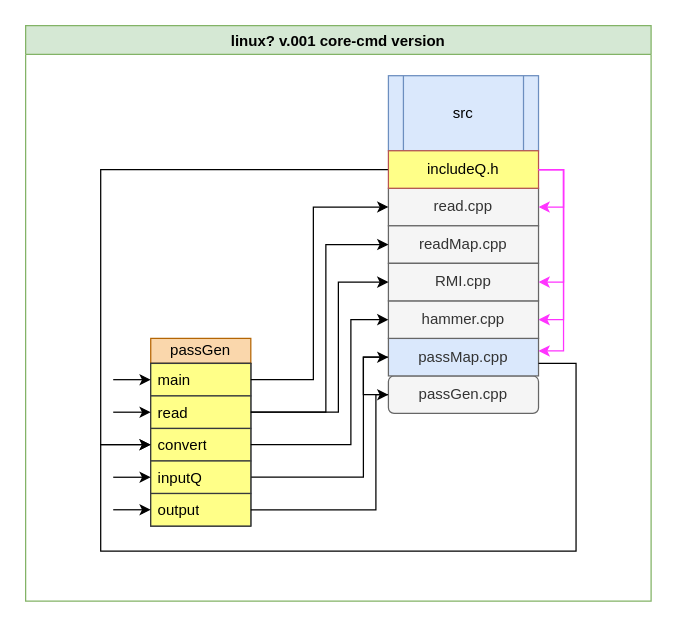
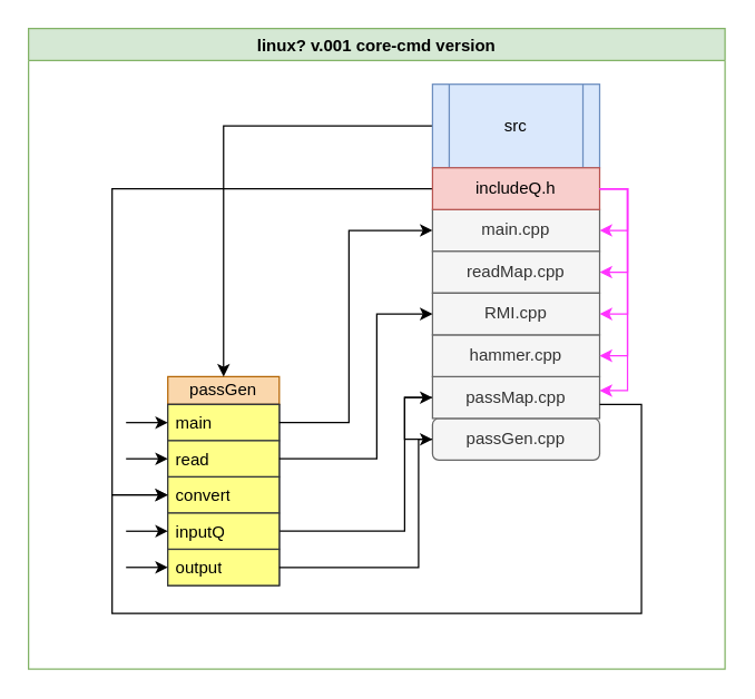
  <mxCell id="0" />
  <mxCell id="1" parent="0" />
  <mxCell id="2" value="linux? v.001 core-cmd version" style="swimlane;fillColor=#d5e8d4;strokeColor=#82b366;" parent="1" vertex="1"><mxGeometry x="20" y="20" width="500" height="460" as="geometry" /></mxCell>
  <mxCell id="3" value="passGen" style="rounded=0;whiteSpace=wrap;html=1;fillColor=#fad7ac;strokeColor=#b46504;" parent="2" vertex="1"><mxGeometry x="100" y="250" width="80" height="20" as="geometry" /></mxCell>
  <mxCell id="4" value="&lt;pre&gt;&lt;br&gt;&lt;/pre&gt;" style="rounded=0;whiteSpace=wrap;html=1;" parent="2" vertex="1"><mxGeometry x="100" y="270" width="80" height="130" as="geometry" /></mxCell>
  <mxCell id="5" value="main" style="text;html=1;strokeColor=#36393d;fillColor=#ffff88;align=left;verticalAlign=top;spacingLeft=4;spacingRight=4;whiteSpace=wrap;overflow=hidden;rotatable=0;points=[[0,0.5],[1,0.5]];portConstraint=eastwest;" parent="2" vertex="1"><mxGeometry x="100" y="270" width="80" height="26" as="geometry" /></mxCell>
  <mxCell id="6" value="read" style="text;html=1;strokeColor=#36393d;fillColor=#ffff88;align=left;verticalAlign=top;spacingLeft=4;spacingRight=4;whiteSpace=wrap;overflow=hidden;rotatable=0;points=[[0,0.5],[1,0.5]];portConstraint=eastwest;" parent="2" vertex="1"><mxGeometry x="100" y="296" width="80" height="26" as="geometry" /></mxCell>
  <mxCell id="7" value="convert" style="text;html=1;strokeColor=#36393d;fillColor=#ffff88;align=left;verticalAlign=top;spacingLeft=4;spacingRight=4;whiteSpace=wrap;overflow=hidden;rotatable=0;points=[[0,0.5],[1,0.5]];portConstraint=eastwest;" parent="2" vertex="1"><mxGeometry x="100" y="322" width="80" height="26" as="geometry" /></mxCell>
  <mxCell id="8" style="edgeStyle=orthogonalEdgeStyle;rounded=0;orthogonalLoop=1;jettySize=auto;html=1;entryX=0;entryY=0.5;entryDx=0;entryDy=0;endArrow=none;" edge="1" parent="2" source="9" target="22"><mxGeometry relative="1" as="geometry"><Array as="points"><mxPoint x="270" y="361" /><mxPoint x="270" y="265" /></Array></mxGeometry></mxCell>
  <mxCell id="9" value="inputQ" style="text;html=1;strokeColor=#36393d;fillColor=#ffff88;align=left;verticalAlign=top;spacingLeft=4;spacingRight=4;whiteSpace=wrap;overflow=hidden;rotatable=0;points=[[0,0.5],[1,0.5]];portConstraint=eastwest;" parent="2" vertex="1"><mxGeometry x="100" y="348" width="80" height="26" as="geometry" /></mxCell>
  <mxCell id="10" value="output" style="text;html=1;strokeColor=#36393d;fillColor=#ffff88;align=left;verticalAlign=top;spacingLeft=4;spacingRight=4;whiteSpace=wrap;overflow=hidden;rotatable=0;points=[[0,0.5],[1,0.5]];portConstraint=eastwest;" parent="2" vertex="1"><mxGeometry x="100" y="374" width="80" height="26" as="geometry" /></mxCell>
- <mxCell id="11" style="edgeStyle=orthogonalEdgeStyle;rounded=0;orthogonalLoop=1;jettySize=auto;html=1;" parent="2" source="12" target="17" edge="1"><mxGeometry relative="1" as="geometry" /></mxCell>
+ <mxCell id="11" style="edgeStyle=orthogonalEdgeStyle;rounded=0;orthogonalLoop=1;jettySize=auto;html=1;entryX=0.5;entryY=0;entryDx=0;entryDy=0;" parent="2" source="12" target="3" edge="1"><mxGeometry relative="1" as="geometry" /></mxCell>
  <mxCell id="12" value="src" style="shape=process;whiteSpace=wrap;html=1;backgroundOutline=1;fillColor=#dae8fc;strokeColor=#6c8ebf;" parent="2" vertex="1"><mxGeometry x="290" y="40" width="120" height="60" as="geometry" /></mxCell>
- <mxCell id="13" value="read.cpp" style="rounded=0;whiteSpace=wrap;html=1;fillColor=#f5f5f5;fontColor=#333333;strokeColor=#666666;" parent="2" vertex="1"><mxGeometry x="290" y="130" width="120" height="30" as="geometry" /></mxCell>
+ <mxCell id="13" value="main.cpp" style="rounded=0;whiteSpace=wrap;html=1;fillColor=#f5f5f5;fontColor=#333333;strokeColor=#666666;" parent="2" vertex="1"><mxGeometry x="290" y="130" width="120" height="30" as="geometry" /></mxCell>
  <mxCell id="14" style="edgeStyle=orthogonalEdgeStyle;rounded=0;orthogonalLoop=1;jettySize=auto;html=1;entryX=0;entryY=0.5;entryDx=0;entryDy=0;" parent="2" source="5" target="13" edge="1"><mxGeometry relative="1" as="geometry"><mxPoint x="420" y="310" as="targetPoint" /><Array as="points"><mxPoint x="230" y="283" /><mxPoint x="230" y="145" /></Array></mxGeometry></mxCell>
  <mxCell id="15" style="edgeStyle=orthogonalEdgeStyle;rounded=0;orthogonalLoop=1;jettySize=auto;html=1;exitX=0;exitY=0.5;exitDx=0;exitDy=0;entryX=0;entryY=0.5;entryDx=0;entryDy=0;" parent="2" source="17" target="7" edge="1"><mxGeometry relative="1" as="geometry"><mxPoint x="30" y="340" as="targetPoint" /><Array as="points"><mxPoint x="60" y="115" /><mxPoint x="60" y="335" /></Array></mxGeometry></mxCell>
- <mxCell id="17" value="includeQ.h" style="whiteSpace=wrap;html=1;fillColor=#ffff88;strokeColor=#b85450;" parent="2" vertex="1"><mxGeometry x="290" y="100" width="120" height="30" as="geometry" /></mxCell>
+ <mxCell id="16" style="edgeStyle=orthogonalEdgeStyle;rounded=0;orthogonalLoop=1;jettySize=auto;html=1;entryX=1;entryY=0.5;entryDx=0;entryDy=0;strokeColor=#FF33FF;" edge="1" parent="2" source="17" target="19"><mxGeometry relative="1" as="geometry"><Array as="points"><mxPoint x="430" y="115" /><mxPoint x="430" y="175" /></Array></mxGeometry></mxCell>
+ <mxCell id="17" value="includeQ.h" style="whiteSpace=wrap;html=1;fillColor=#f8cecc;strokeColor=#b85450;" parent="2" vertex="1"><mxGeometry x="290" y="100" width="120" height="30" as="geometry" /></mxCell>
  <mxCell id="18" style="edgeStyle=orthogonalEdgeStyle;rounded=0;orthogonalLoop=1;jettySize=auto;html=1;entryX=1;entryY=0.5;entryDx=0;entryDy=0;exitX=1;exitY=0.5;exitDx=0;exitDy=0;fillColor=#ffff88;strokeColor=#FF33FF;" parent="2" source="17" target="13" edge="1"><mxGeometry relative="1" as="geometry"><mxPoint x="500" y="115" as="targetPoint" /><mxPoint x="490" y="110" as="sourcePoint" /><Array as="points"><mxPoint x="430" y="115" /><mxPoint x="430" y="145" /></Array></mxGeometry></mxCell>
  <mxCell id="19" value="readMap.cpp" style="rounded=0;whiteSpace=wrap;html=1;fillColor=#f5f5f5;fontColor=#333333;strokeColor=#666666;" vertex="1" parent="2"><mxGeometry x="290" y="160" width="120" height="30" as="geometry" /></mxCell>
  <mxCell id="20" style="edgeStyle=orthogonalEdgeStyle;rounded=0;orthogonalLoop=1;jettySize=auto;html=1;entryX=0;entryY=0.5;entryDx=0;entryDy=0;" edge="1" parent="2" source="21" target="22"><mxGeometry relative="1" as="geometry"><Array as="points"><mxPoint x="270" y="295" /><mxPoint x="270" y="265" /></Array></mxGeometry></mxCell>
  <mxCell id="21" value="passGen.cpp" style="whiteSpace=wrap;html=1;fillColor=#f5f5f5;fontColor=#333333;strokeColor=#666666;rounded=1;" vertex="1" parent="2"><mxGeometry x="290" y="280" width="120" height="30" as="geometry" /></mxCell>
- <mxCell id="22" value="passMap.cpp" style="rounded=0;whiteSpace=wrap;html=1;fillColor=#dae8fc;fontColor=#333333;strokeColor=#666666;" vertex="1" parent="2"><mxGeometry x="290" y="250" width="120" height="30" as="geometry" /></mxCell>
+ <mxCell id="22" value="passMap.cpp" style="rounded=0;whiteSpace=wrap;html=1;fillColor=#f5f5f5;fontColor=#333333;strokeColor=#666666;" vertex="1" parent="2"><mxGeometry x="290" y="250" width="120" height="30" as="geometry" /></mxCell>
  <mxCell id="23" value="hammer.cpp" style="rounded=0;whiteSpace=wrap;html=1;fillColor=#f5f5f5;fontColor=#333333;strokeColor=#666666;" vertex="1" parent="2"><mxGeometry x="290" y="220" width="120" height="30" as="geometry" /></mxCell>
  <mxCell id="24" value="RMI.cpp" style="rounded=0;whiteSpace=wrap;html=1;fillColor=#f5f5f5;fontColor=#333333;strokeColor=#666666;" vertex="1" parent="2"><mxGeometry x="290" y="190" width="120" height="30" as="geometry" /></mxCell>
- <mxCell id="25" style="edgeStyle=orthogonalEdgeStyle;rounded=0;orthogonalLoop=1;jettySize=auto;html=1;entryX=0;entryY=0.5;entryDx=0;entryDy=0;" edge="1" parent="2" source="6" target="19"><mxGeometry relative="1" as="geometry"><mxPoint x="250" y="170" as="targetPoint" /><Array as="points"><mxPoint x="240" y="309" /><mxPoint x="240" y="175" /></Array></mxGeometry></mxCell>
  <mxCell id="26" style="edgeStyle=orthogonalEdgeStyle;rounded=0;orthogonalLoop=1;jettySize=auto;html=1;entryX=0;entryY=0.5;entryDx=0;entryDy=0;" edge="1" parent="2" source="6" target="24"><mxGeometry relative="1" as="geometry"><mxPoint x="250" y="200" as="targetPoint" /><Array as="points"><mxPoint x="250" y="309" /><mxPoint x="250" y="205" /></Array></mxGeometry></mxCell>
- <mxCell id="27" style="edgeStyle=orthogonalEdgeStyle;rounded=0;orthogonalLoop=1;jettySize=auto;html=1;entryX=0;entryY=0.5;entryDx=0;entryDy=0;" edge="1" parent="2" source="7" target="23"><mxGeometry relative="1" as="geometry"><mxPoint x="260" y="230" as="targetPoint" /><Array as="points"><mxPoint x="260" y="335" /><mxPoint x="260" y="235" /></Array></mxGeometry></mxCell>
  <mxCell id="28" style="edgeStyle=orthogonalEdgeStyle;rounded=0;orthogonalLoop=1;jettySize=auto;html=1;entryX=0;entryY=0.5;entryDx=0;entryDy=0;" edge="1" parent="2" target="7"><mxGeometry relative="1" as="geometry"><mxPoint x="60" y="330" as="targetPoint" /><mxPoint x="410" y="270" as="sourcePoint" /><Array as="points"><mxPoint x="440" y="270" /><mxPoint x="440" y="420" /><mxPoint x="60" y="420" /><mxPoint x="60" y="335" /></Array></mxGeometry></mxCell>
  <mxCell id="29" style="edgeStyle=orthogonalEdgeStyle;rounded=0;orthogonalLoop=1;jettySize=auto;html=1;entryX=0;entryY=0.5;entryDx=0;entryDy=0;" edge="1" parent="2" source="10" target="21"><mxGeometry relative="1" as="geometry"><mxPoint x="280" y="290" as="targetPoint" /><Array as="points"><mxPoint x="280" y="387" /><mxPoint x="280" y="295" /></Array></mxGeometry></mxCell>
  <mxCell id="30" style="edgeStyle=orthogonalEdgeStyle;rounded=0;orthogonalLoop=1;jettySize=auto;html=1;strokeColor=#FF33FF;entryX=1;entryY=0.5;entryDx=0;entryDy=0;exitX=1;exitY=0.5;exitDx=0;exitDy=0;" edge="1" parent="2" source="17" target="24"><mxGeometry relative="1" as="geometry"><mxPoint x="430" y="210" as="targetPoint" /><Array as="points"><mxPoint x="430" y="115" /><mxPoint x="430" y="205" /></Array></mxGeometry></mxCell>
  <mxCell id="31" style="edgeStyle=orthogonalEdgeStyle;rounded=0;orthogonalLoop=1;jettySize=auto;html=1;strokeColor=#FF33FF;entryX=1;entryY=0.5;entryDx=0;entryDy=0;" edge="1" parent="2" source="17" target="23"><mxGeometry relative="1" as="geometry"><mxPoint x="430" y="240" as="targetPoint" /><Array as="points"><mxPoint x="430" y="115" /><mxPoint x="430" y="235" /></Array></mxGeometry></mxCell>
  <mxCell id="32" style="edgeStyle=orthogonalEdgeStyle;rounded=0;orthogonalLoop=1;jettySize=auto;html=1;strokeColor=#FF33FF;" edge="1" parent="2" source="17"><mxGeometry relative="1" as="geometry"><mxPoint x="410" y="260" as="targetPoint" /><Array as="points"><mxPoint x="430" y="115" /><mxPoint x="430" y="260" /></Array></mxGeometry></mxCell>
  <mxCell id="33" value="" style="endArrow=classic;html=1;rounded=0;strokeColor=#000000;entryX=0;entryY=0.5;entryDx=0;entryDy=0;" edge="1" parent="1" target="5"><mxGeometry width="50" height="50" relative="1" as="geometry"><mxPoint x="90" y="303" as="sourcePoint" /><mxPoint x="250" y="230" as="targetPoint" /></mxGeometry></mxCell>
  <mxCell id="34" value="" style="endArrow=classic;html=1;rounded=0;strokeColor=#000000;entryX=0;entryY=0.5;entryDx=0;entryDy=0;" edge="1" parent="1" target="6"><mxGeometry width="50" height="50" relative="1" as="geometry"><mxPoint x="90" y="329" as="sourcePoint" /><mxPoint x="140" y="313" as="targetPoint" /></mxGeometry></mxCell>
  <mxCell id="35" value="" style="endArrow=classic;html=1;rounded=0;strokeColor=#000000;entryX=0;entryY=0.5;entryDx=0;entryDy=0;" edge="1" parent="1" target="9"><mxGeometry width="50" height="50" relative="1" as="geometry"><mxPoint x="90" y="381" as="sourcePoint" /><mxPoint x="150" y="323" as="targetPoint" /></mxGeometry></mxCell>
  <mxCell id="36" value="" style="endArrow=classic;html=1;rounded=0;strokeColor=#000000;entryX=0;entryY=0.5;entryDx=0;entryDy=0;" edge="1" parent="1" target="10"><mxGeometry width="50" height="50" relative="1" as="geometry"><mxPoint x="90" y="407" as="sourcePoint" /><mxPoint x="160" y="333" as="targetPoint" /></mxGeometry></mxCell>
